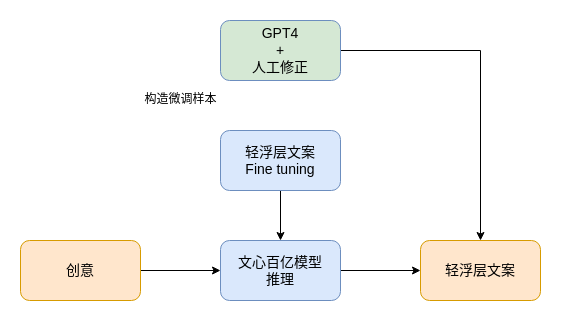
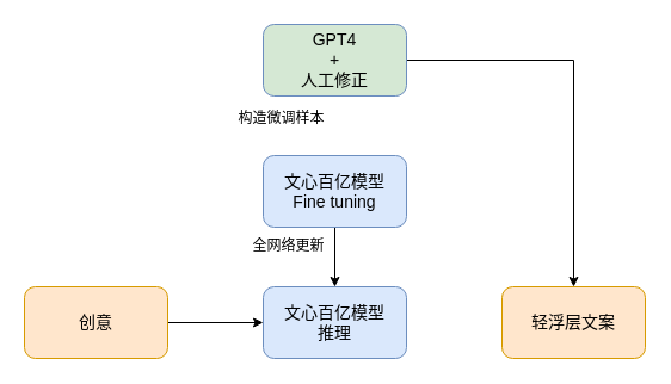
  <mxCell id="0" />
  <mxCell id="1" parent="0" />
  <mxCell id="2" value="" style="edgeStyle=orthogonalEdgeStyle;rounded=0;orthogonalLoop=1;jettySize=auto;html=1;" edge="1" parent="1" source="3" target="5"><mxGeometry relative="1" as="geometry" /></mxCell>
  <mxCell id="3" value="&lt;font style=&quot;font-size: 14px;&quot;&gt;创意&lt;/font&gt;" style="rounded=1;whiteSpace=wrap;html=1;fillColor=#ffe6cc;strokeColor=#d79b00;" vertex="1" parent="1"><mxGeometry x="20" y="240" width="120" height="60" as="geometry" /></mxCell>
- <mxCell id="4" value="" style="edgeStyle=orthogonalEdgeStyle;rounded=0;orthogonalLoop=1;jettySize=auto;html=1;" edge="1" parent="1" source="5" target="10"><mxGeometry relative="1" as="geometry" /></mxCell>
  <mxCell id="5" value="&lt;span style=&quot;font-size: 14px;&quot;&gt;文心百亿模型&lt;br&gt;推理&lt;/span&gt;" style="rounded=1;whiteSpace=wrap;html=1;fillColor=#dae8fc;strokeColor=#6c8ebf;" vertex="1" parent="1"><mxGeometry x="220" y="240" width="120" height="60" as="geometry" /></mxCell>
  <mxCell id="6" value="" style="edgeStyle=orthogonalEdgeStyle;rounded=0;orthogonalLoop=1;jettySize=auto;html=1;" edge="1" parent="1" source="7" target="10"><mxGeometry relative="1" as="geometry" /></mxCell>
  <mxCell id="7" value="&lt;font style=&quot;font-size: 14px;&quot;&gt;GPT4&lt;br&gt;+&lt;br&gt;人工修正&lt;/font&gt;" style="rounded=1;whiteSpace=wrap;html=1;fillColor=#d5e8d4;strokeColor=#6c8ebf;" vertex="1" parent="1"><mxGeometry x="220" y="20" width="120" height="60" as="geometry" /></mxCell>
  <mxCell id="8" value="" style="edgeStyle=orthogonalEdgeStyle;rounded=0;orthogonalLoop=1;jettySize=auto;html=1;" edge="1" parent="1" source="9" target="5"><mxGeometry relative="1" as="geometry" /></mxCell>
- <mxCell id="9" value="&lt;span style=&quot;font-size: 14px;&quot;&gt;轻浮层文案&lt;br&gt;Fine tuning&lt;br&gt;&lt;/span&gt;" style="rounded=1;whiteSpace=wrap;html=1;fillColor=#dae8fc;strokeColor=#6c8ebf;" vertex="1" parent="1"><mxGeometry x="220" y="130" width="120" height="60" as="geometry" /></mxCell>
+ <mxCell id="9" value="&lt;span style=&quot;font-size: 14px;&quot;&gt;文心百亿模型&lt;br&gt;Fine tuning&lt;br&gt;&lt;/span&gt;" style="rounded=1;whiteSpace=wrap;html=1;fillColor=#dae8fc;strokeColor=#6c8ebf;" vertex="1" parent="1"><mxGeometry x="220" y="130" width="120" height="60" as="geometry" /></mxCell>
  <mxCell id="10" value="&lt;span style=&quot;font-size: 14px;&quot;&gt;轻浮层文案&lt;/span&gt;" style="rounded=1;whiteSpace=wrap;html=1;fillColor=#ffe6cc;strokeColor=#d79b00;" vertex="1" parent="1"><mxGeometry x="420" y="240" width="120" height="60" as="geometry" /></mxCell>
- <mxCell id="11" value="构造微调样本&lt;br&gt;" style="text;html=1;align=center;verticalAlign=middle;resizable=0;points=[];autosize=1;strokeColor=none;fillColor=none;" vertex="1" parent="1"><mxGeometry x="135" y="86" width="90" height="26" as="geometry" /></mxCell>
+ <mxCell id="11" value="构造微调样本&lt;br&gt;" style="text;html=1;align=center;verticalAlign=middle;resizable=0;points=[];autosize=1;strokeColor=none;fillColor=none;" vertex="1" parent="1"><mxGeometry x="190" y="86" width="90" height="26" as="geometry" /></mxCell>
+ <mxCell id="12" value="全网络更新&lt;br&gt;" style="text;html=1;align=center;verticalAlign=middle;resizable=0;points=[];autosize=1;strokeColor=none;fillColor=none;" vertex="1" parent="1"><mxGeometry x="202" y="193" width="78" height="26" as="geometry" /></mxCell>
